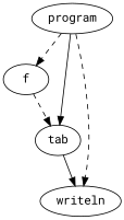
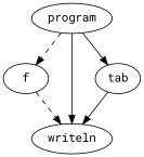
  digraph {
    fontname="Roboto Mono"
    node [fontname="Roboto Mono"]
    edge [fontname="Roboto Mono"]
    program
    f
    writeln
    tab
    program -> f [style=dashed]
-   program -> writeln [style=dashed]
+   program -> writeln
    program -> tab [style=solid]
-   f -> tab [style=dashed]
+   f -> writeln [style=dashed]
    tab -> writeln
  }
